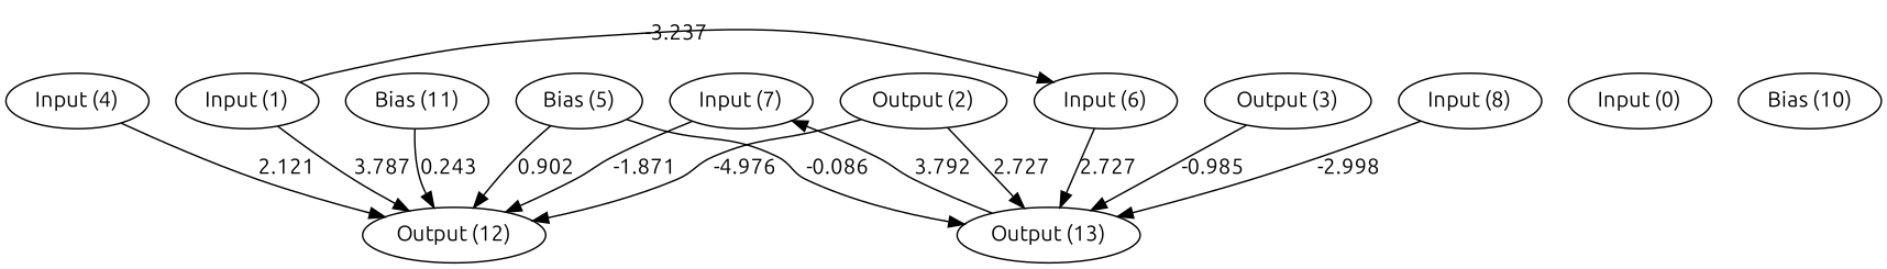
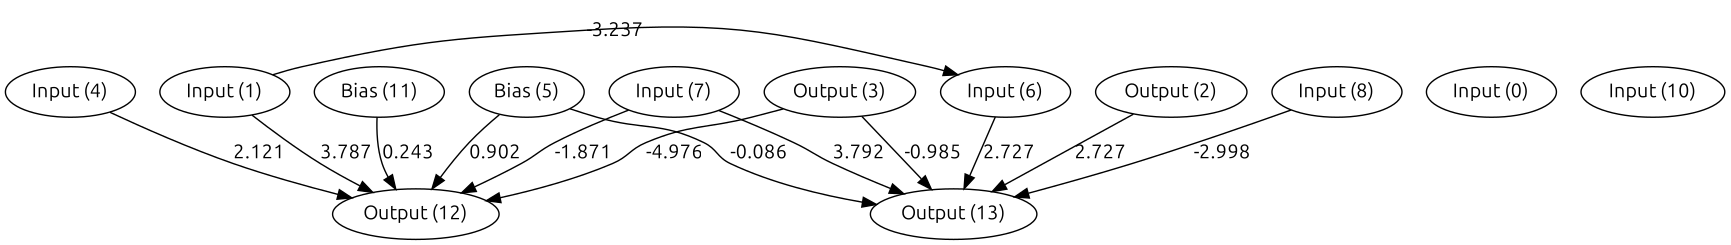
  digraph {
    fontname=Ubuntu
    node [fontname=Ubuntu]
    edge [fontname=Ubuntu]
    n1 [label="Bias (11)"]
    n2 [label="Input (0)"]
    n3 [label="Input (1)"]
    n4 [label="Output (2)"]
    n5 [label="Output (3)"]
    n6 [label="Input (4)"]
    n7 [label="Bias (5)"]
    n8 [label="Input (6)"]
    n9 [label="Input (7)"]
    n10 [label="Input (8)"]
-   n11 [label="Bias (10)"]
+   n11 [label="Input (10)"]
    n12 [label="Output (12)"]
    n13 [label="Output (13)"]
    subgraph sub_1 {
      rank=same
      n1
      n2
      n3
      n4
      n5
      n6
      n7
      n8
      n9
      n10
      n11
    }
    subgraph sub_2 {
      rank=same
      n12
      n13
    }
    n1 -> n12 [label=0.243]
    n3 -> n8 [label=-3.237]
    n3 -> n12 [label=3.787]
    n4 -> n13 [label=2.727]
-   n4 -> n12 [label=-4.976]
+   n5 -> n12 [label=-4.976]
    n5 -> n13 [label=-0.985]
    n6 -> n12 [label=2.121]
    n7 -> n12 [label=0.902]
    n7 -> n13 [label=-0.086]
    n8 -> n13 [label=2.727]
    n9 -> n12 [label=-1.871]
-   n13 -> n9 [label=3.792]
+   n9 -> n13 [label=3.792]
    n10 -> n13 [label=-2.998]
  }
